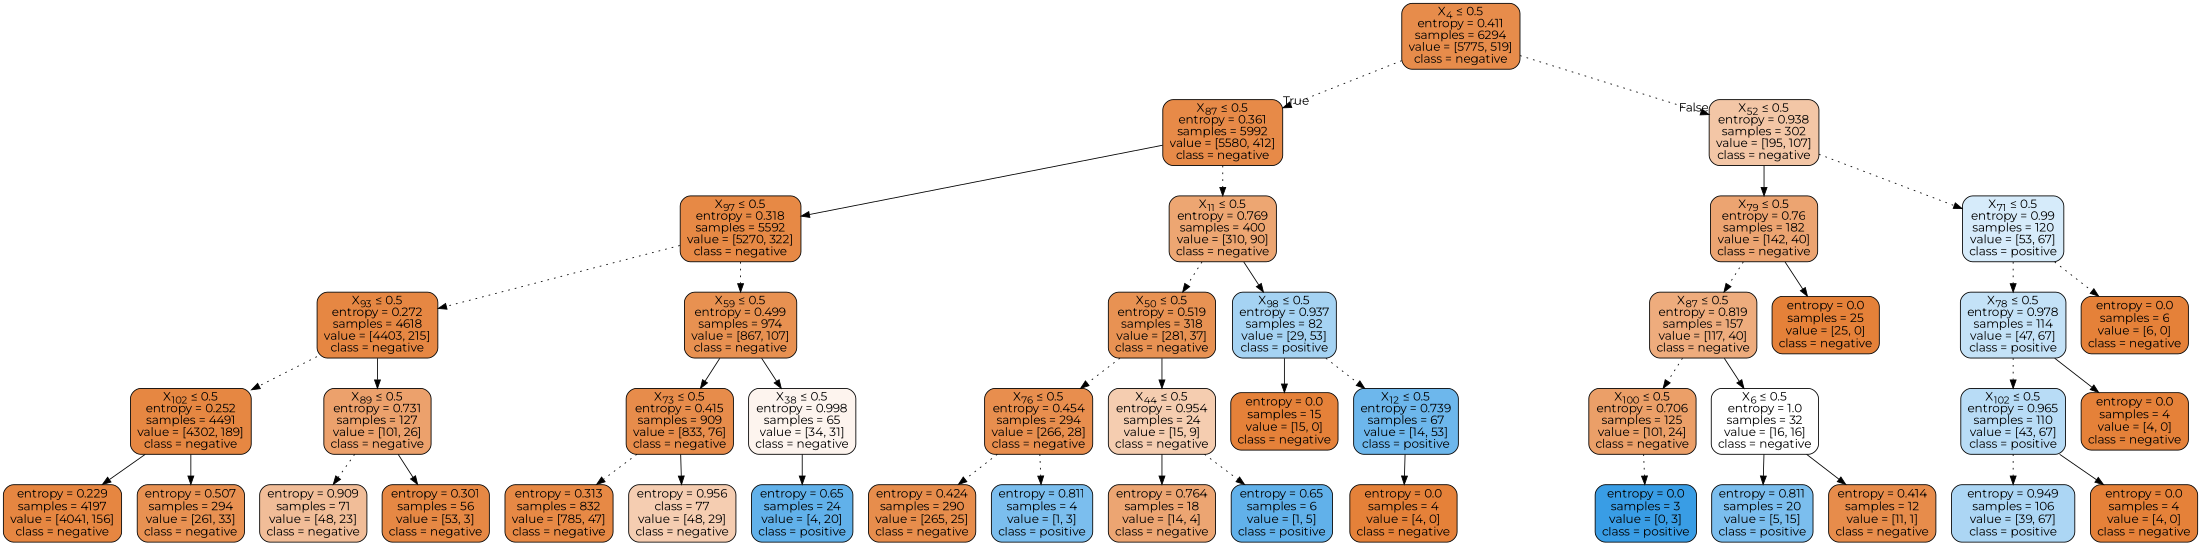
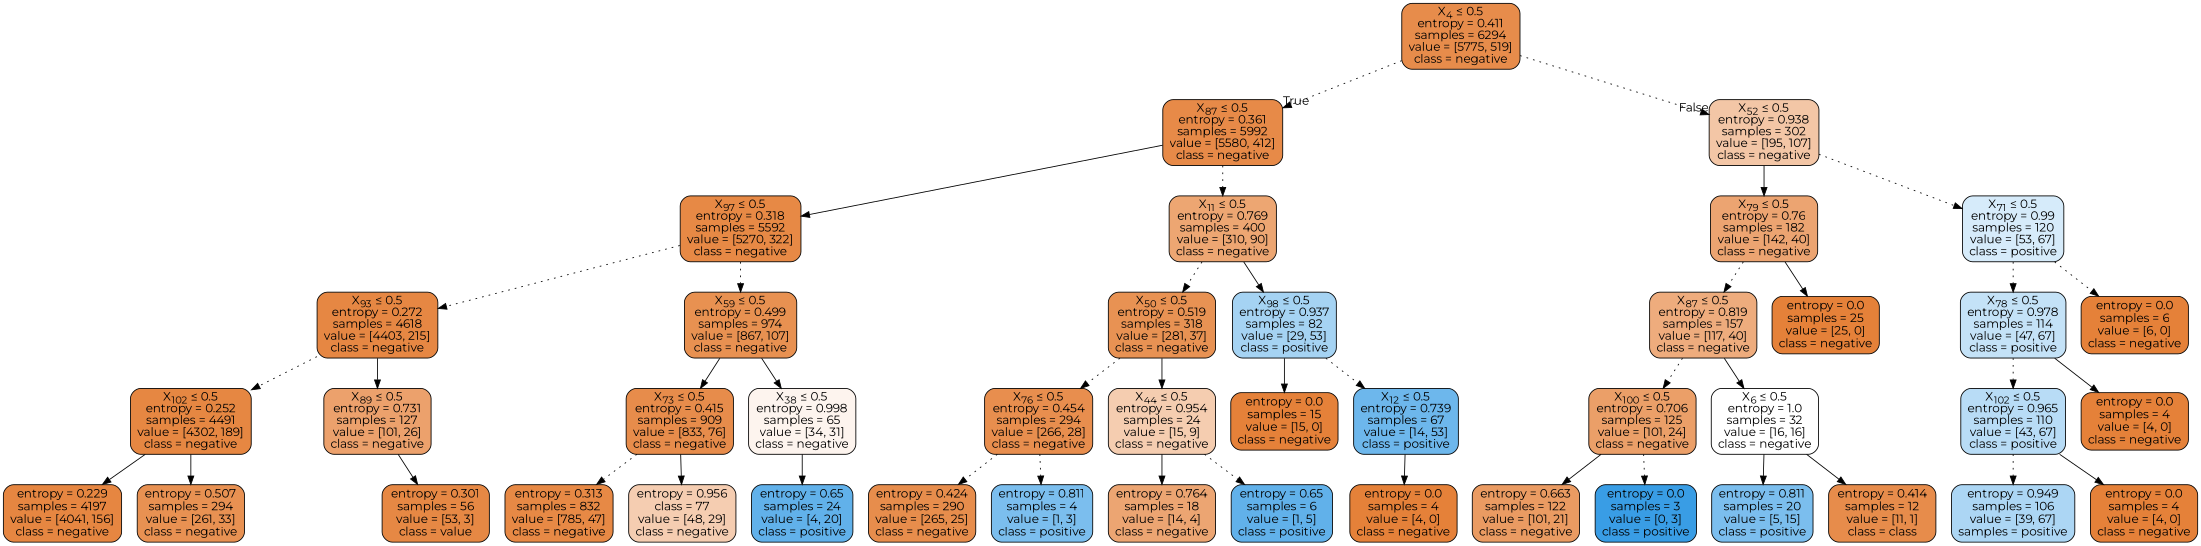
  digraph {
    fontname=Montserrat
    node [color=black fillcolor="#e58139" fontname=Montserrat shape=box style="filled, rounded"]
    edge [fontname=Montserrat style=dotted]
    n1 [fillcolor="#e78c4b" label=<X<SUB>4</SUB> &le; 0.5<br/>entropy = 0.411<br/>samples = 6294<br/>value = [5775, 519]<br/>class = negative>]
    n2 [fillcolor="#e78a48" label=<X<SUB>87</SUB> &le; 0.5<br/>entropy = 0.361<br/>samples = 5992<br/>value = [5580, 412]<br/>class = negative>]
    n3 [fillcolor="#f3c6a6" label=<X<SUB>52</SUB> &le; 0.5<br/>entropy = 0.938<br/>samples = 302<br/>value = [195, 107]<br/>class = negative>]
    n4 [fillcolor="#e78945" label=<X<SUB>97</SUB> &le; 0.5<br/>entropy = 0.318<br/>samples = 5592<br/>value = [5270, 322]<br/>class = negative>]
    n5 [fillcolor="#eda672" label=<X<SUB>11</SUB> &le; 0.5<br/>entropy = 0.769<br/>samples = 400<br/>value = [310, 90]<br/>class = negative>]
    n6 [fillcolor="#eca471" label=<X<SUB>79</SUB> &le; 0.5<br/>entropy = 0.76<br/>samples = 182<br/>value = [142, 40]<br/>class = negative>]
    n7 [fillcolor="#d6ebfa" label=<X<SUB>71</SUB> &le; 0.5<br/>entropy = 0.99<br/>samples = 120<br/>value = [53, 67]<br/>class = positive>]
    n8 [fillcolor="#e68743" label=<X<SUB>93</SUB> &le; 0.5<br/>entropy = 0.272<br/>samples = 4618<br/>value = [4403, 215]<br/>class = negative>]
    n9 [fillcolor="#e89151" label=<X<SUB>59</SUB> &le; 0.5<br/>entropy = 0.499<br/>samples = 974<br/>value = [867, 107]<br/>class = negative>]
    n10 [fillcolor="#e89253" label=<X<SUB>50</SUB> &le; 0.5<br/>entropy = 0.519<br/>samples = 318<br/>value = [281, 37]<br/>class = negative>]
    n11 [fillcolor="#a5d3f3" label=<X<SUB>98</SUB> &le; 0.5<br/>entropy = 0.937<br/>samples = 82<br/>value = [29, 53]<br/>class = positive>]
    n12 [fillcolor="#e68742" label=<X<SUB>102</SUB> &le; 0.5<br/>entropy = 0.252<br/>samples = 4491<br/>value = [4302, 189]<br/>class = negative>]
    n13 [fillcolor="#eca16c" label=<X<SUB>89</SUB> &le; 0.5<br/>entropy = 0.731<br/>samples = 127<br/>value = [101, 26]<br/>class = negative>]
    n14 [fillcolor="#e78c4b" label=<X<SUB>73</SUB> &le; 0.5<br/>entropy = 0.415<br/>samples = 909<br/>value = [833, 76]<br/>class = negative>]
    n15 [fillcolor="#fdf4ee" label=<X<SUB>38</SUB> &le; 0.5<br/>entropy = 0.998<br/>samples = 65<br/>value = [34, 31]<br/>class = negative>]
    n16 [fillcolor="#e68641" label=<entropy = 0.229<br/>samples = 4197<br/>value = [4041, 156]<br/>class = negative>]
    n17 [fillcolor="#e89152" label=<entropy = 0.507<br/>samples = 294<br/>value = [261, 33]<br/>class = negative>]
-   n18 [fillcolor="#f1bd98" label=<entropy = 0.909<br/>samples = 71<br/>value = [48, 23]<br/>class = negative>]
-   n19 [fillcolor="#e68844" label=<entropy = 0.301<br/>samples = 56<br/>value = [53, 3]<br/>class = negative>]
+   n19 [fillcolor="#e68844" label=<entropy = 0.301<br/>samples = 56<br/>value = [53, 3]<br/>class = value>]
    n20 [fillcolor="#e78945" label=<entropy = 0.313<br/>samples = 832<br/>value = [785, 47]<br/>class = negative>]
    n21 [fillcolor="#f5cdb1" label=<entropy = 0.956<br/>class = 77<br/>value = [48, 29]<br/>class = negative>]
    n22 [fillcolor="#61b1ea" label=<entropy = 0.65<br/>samples = 24<br/>value = [4, 20]<br/>class = positive>]
    n23 [fillcolor="#e88e4e" label=<X<SUB>76</SUB> &le; 0.5<br/>entropy = 0.454<br/>samples = 294<br/>value = [266, 28]<br/>class = negative>]
    n24 [fillcolor="#f5cdb0" label=<X<SUB>44</SUB> &le; 0.5<br/>entropy = 0.954<br/>samples = 24<br/>value = [15, 9]<br/>class = negative>]
    n25 [label=<entropy = 0.0<br/>samples = 15<br/>value = [15, 0]<br/>class = negative>]
    n26 [fillcolor="#6db7ec" label=<X<SUB>12</SUB> &le; 0.5<br/>entropy = 0.739<br/>samples = 67<br/>value = [14, 53]<br/>class = positive>]
    n27 [fillcolor="#e78d4c" label=<entropy = 0.424<br/>samples = 290<br/>value = [265, 25]<br/>class = negative>]
    n28 [fillcolor="#7bbeee" label=<entropy = 0.811<br/>samples = 4<br/>value = [1, 3]<br/>class = positive>]
    n29 [fillcolor="#eca572" label=<entropy = 0.764<br/>samples = 18<br/>value = [14, 4]<br/>class = negative>]
    n30 [fillcolor="#61b1ea" label=<entropy = 0.65<br/>samples = 6<br/>value = [1, 5]<br/>class = positive>]
    n31 [label=<entropy = 0.0<br/>samples = 4<br/>value = [4, 0]<br/>class = negative>]
    n32 [fillcolor="#eeac7d" label=<X<SUB>87</SUB> &le; 0.5<br/>entropy = 0.819<br/>samples = 157<br/>value = [117, 40]<br/>class = negative>]
    n33 [label=<entropy = 0.0<br/>samples = 25<br/>value = [25, 0]<br/>class = negative>]
    n34 [fillcolor="#c4e2f7" label=<X<SUB>78</SUB> &le; 0.5<br/>entropy = 0.978<br/>samples = 114<br/>value = [47, 67]<br/>class = positive>]
    n35 [label=<entropy = 0.0<br/>samples = 6<br/>value = [6, 0]<br/>class = negative>]
    n36 [fillcolor="#eb9f68" label=<X<SUB>100</SUB> &le; 0.5<br/>entropy = 0.706<br/>samples = 125<br/>value = [101, 24]<br/>class = negative>]
    n37 [fillcolor="#ffffff" label=<X<SUB>6</SUB> &le; 0.5<br/>entropy = 1.0<br/>samples = 32<br/>value = [16, 16]<br/>class = negative>]
+   n38 [fillcolor="#ea9b62" label=<entropy = 0.663<br/>samples = 122<br/>value = [101, 21]<br/>class = negative>]
    n39 [fillcolor="#399de5" label=<entropy = 0.0<br/>samples = 3<br/>value = [0, 3]<br/>class = positive>]
    n40 [fillcolor="#7bbeee" label=<entropy = 0.811<br/>samples = 20<br/>value = [5, 15]<br/>class = positive>]
-   n41 [fillcolor="#e78c4b" label=<entropy = 0.414<br/>samples = 12<br/>value = [11, 1]<br/>class = negative>]
+   n41 [fillcolor="#e78c4b" label=<entropy = 0.414<br/>samples = 12<br/>value = [11, 1]<br/>class = class>]
    n42 [fillcolor="#b8dcf6" label=<X<SUB>102</SUB> &le; 0.5<br/>entropy = 0.965<br/>samples = 110<br/>value = [43, 67]<br/>class = positive>]
    n43 [label=<entropy = 0.0<br/>samples = 4<br/>value = [4, 0]<br/>class = negative>]
-   n44 [fillcolor="#acd6f4" label=<entropy = 0.949<br/>samples = 106<br/>value = [39, 67]<br/>class = positive>]
+   n44 [fillcolor="#acd6f4" label=<entropy = 0.949<br/>samples = 106<br/>value = [39, 67]<br/>samples = positive>]
    n45 [label=<entropy = 0.0<br/>samples = 4<br/>value = [4, 0]<br/>class = negative>]
    n1 -> n2 [headlabel=True labelangle=45 labeldistance=2.5]
    n1 -> n3 [headlabel=False labelangle=-45 labeldistance=2.5]
    n2 -> n4 [style=solid]
    n2 -> n5
    n3 -> n6 [style=solid]
    n3 -> n7
    n4 -> n8
    n4 -> n9
    n5 -> n10
    n5 -> n11 [style=solid]
    n6 -> n32
    n6 -> n33 [style=solid]
    n7 -> n34
    n7 -> n35
    n8 -> n12
    n8 -> n13 [style=solid]
    n9 -> n14 [style=solid]
    n9 -> n15 [style=solid]
    n10 -> n23
    n10 -> n24 [style=solid]
    n11 -> n25 [style=solid]
    n11 -> n26
    n12 -> n16 [style=solid]
    n12 -> n17 [style=solid]
-   n13 -> n18
    n13 -> n19 [style=solid]
    n14 -> n20
    n14 -> n21 [style=solid]
    n15 -> n22 [style=solid]
    n23 -> n27
    n23 -> n28
    n24 -> n29 [style=solid]
    n24 -> n30
    n26 -> n31 [style=solid]
    n32 -> n36
    n32 -> n37 [style=solid]
    n34 -> n42
    n34 -> n43 [style=solid]
+   n36 -> n38 [style=solid]
    n36 -> n39
    n37 -> n40 [style=solid]
    n37 -> n41 [style=solid]
    n42 -> n44
    n42 -> n45 [style=solid]
  }
